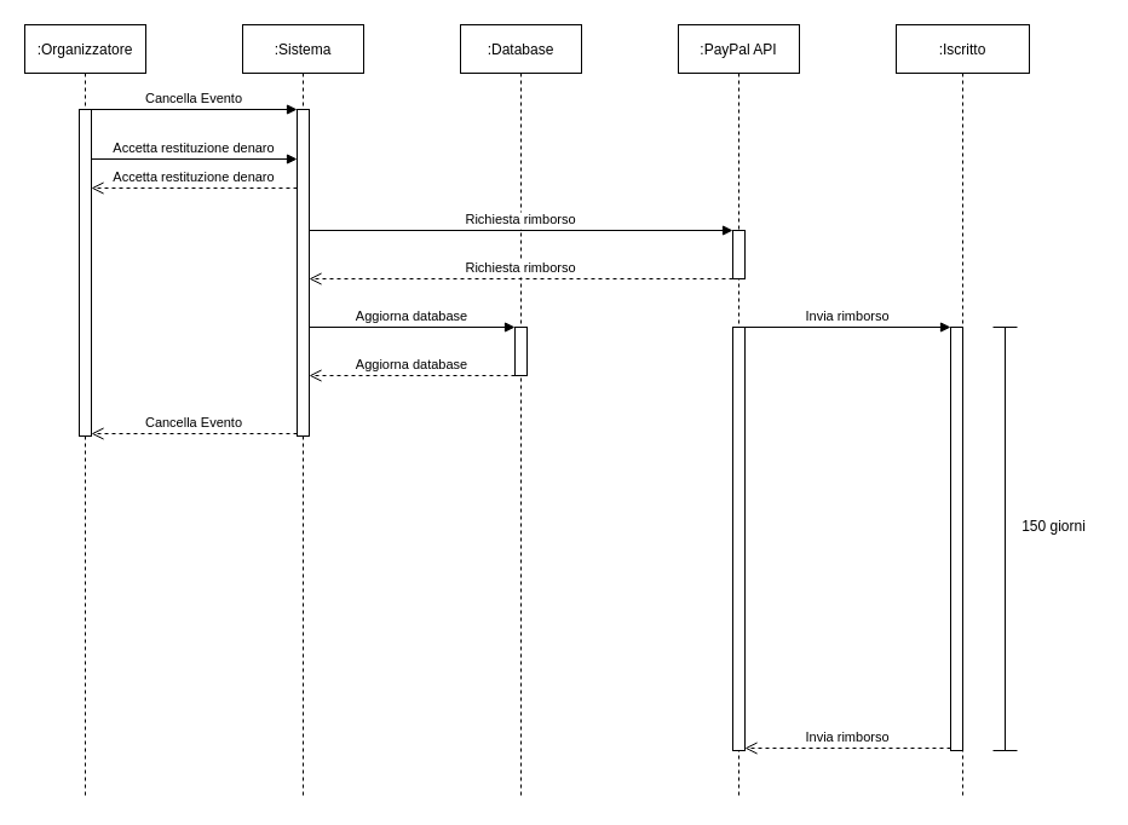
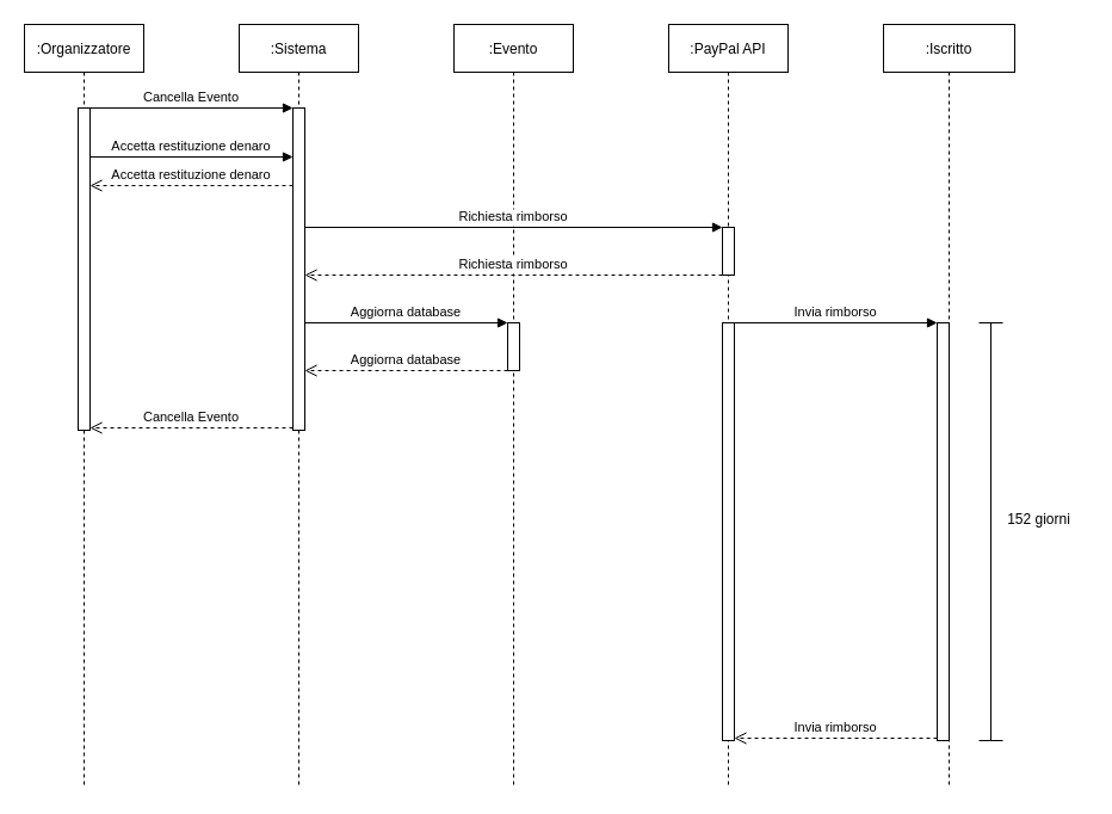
  <mxCell id="0" />
  <mxCell id="1" parent="0" />
  <mxCell id="2" value=":Organizzatore" style="shape=umlLifeline;perimeter=lifelinePerimeter;container=1;collapsible=0;recursiveResize=0;rounded=0;shadow=0;strokeWidth=1;" parent="1" vertex="1"><mxGeometry x="20" y="20" width="100" height="640" as="geometry" /></mxCell>
  <mxCell id="3" value="" style="points=[];perimeter=orthogonalPerimeter;rounded=0;shadow=0;strokeWidth=1;" parent="2" vertex="1"><mxGeometry x="45" y="70" width="10" height="270" as="geometry" /></mxCell>
  <mxCell id="4" value=":Sistema" style="shape=umlLifeline;perimeter=lifelinePerimeter;container=1;collapsible=0;recursiveResize=0;rounded=0;shadow=0;strokeWidth=1;" parent="1" vertex="1"><mxGeometry x="200" y="20" width="100" height="640" as="geometry" /></mxCell>
  <mxCell id="5" value="" style="points=[];perimeter=orthogonalPerimeter;rounded=0;shadow=0;strokeWidth=1;" parent="4" vertex="1"><mxGeometry x="45" y="70" width="10" height="270" as="geometry" /></mxCell>
  <mxCell id="6" value="Cancella Evento" style="verticalAlign=bottom;endArrow=open;dashed=1;endSize=8;shadow=0;strokeWidth=1;" parent="1" edge="1"><mxGeometry relative="1" as="geometry"><mxPoint x="75" y="358" as="targetPoint" /><mxPoint x="245" y="358" as="sourcePoint" /></mxGeometry></mxCell>
  <mxCell id="7" value="Cancella Evento" style="verticalAlign=bottom;endArrow=block;entryX=0;entryY=0;shadow=0;strokeWidth=1;" parent="1" source="3" target="5" edge="1"><mxGeometry relative="1" as="geometry"><mxPoint x="175" y="100" as="sourcePoint" /></mxGeometry></mxCell>
  <mxCell id="8" value=":Iscritto" style="shape=umlLifeline;perimeter=lifelinePerimeter;container=1;collapsible=0;recursiveResize=0;rounded=0;shadow=0;strokeWidth=1;" vertex="1" parent="1"><mxGeometry x="740" y="20" width="110" height="640" as="geometry" /></mxCell>
  <mxCell id="9" value="" style="points=[];perimeter=orthogonalPerimeter;rounded=0;shadow=0;strokeWidth=1;" vertex="1" parent="8"><mxGeometry x="45" y="250" width="10" height="350" as="geometry" /></mxCell>
  <mxCell id="10" value="" style="shape=crossbar;whiteSpace=wrap;html=1;rounded=1;direction=south;" vertex="1" parent="8"><mxGeometry x="80" y="250" width="20" height="350" as="geometry" /></mxCell>
- <mxCell id="11" value=":Database" style="shape=umlLifeline;perimeter=lifelinePerimeter;container=1;collapsible=0;recursiveResize=0;rounded=0;shadow=0;strokeWidth=1;" vertex="1" parent="1"><mxGeometry x="380" y="20" width="100" height="640" as="geometry" /></mxCell>
+ <mxCell id="11" value=":Evento" style="shape=umlLifeline;perimeter=lifelinePerimeter;container=1;collapsible=0;recursiveResize=0;rounded=0;shadow=0;strokeWidth=1;" vertex="1" parent="1"><mxGeometry x="380" y="20" width="100" height="640" as="geometry" /></mxCell>
  <mxCell id="12" value="" style="points=[];perimeter=orthogonalPerimeter;rounded=0;shadow=0;strokeWidth=1;" vertex="1" parent="11"><mxGeometry x="45" y="250" width="10" height="40" as="geometry" /></mxCell>
  <mxCell id="13" value="Accetta restituzione denaro" style="verticalAlign=bottom;endArrow=block;shadow=0;strokeWidth=1;" edge="1" parent="1"><mxGeometry relative="1" as="geometry"><mxPoint x="75" y="131" as="sourcePoint" /><mxPoint x="245" y="131" as="targetPoint" /></mxGeometry></mxCell>
  <mxCell id="14" value="Accetta restituzione denaro" style="verticalAlign=bottom;endArrow=open;dashed=1;endSize=8;shadow=0;strokeWidth=1;" edge="1" parent="1"><mxGeometry relative="1" as="geometry"><mxPoint x="75" y="155" as="targetPoint" /><mxPoint x="245" y="155" as="sourcePoint" /></mxGeometry></mxCell>
  <mxCell id="15" value=":PayPal API" style="shape=umlLifeline;perimeter=lifelinePerimeter;container=1;collapsible=0;recursiveResize=0;rounded=0;shadow=0;strokeWidth=1;" vertex="1" parent="1"><mxGeometry x="560" y="20" width="100" height="640" as="geometry" /></mxCell>
  <mxCell id="16" value="" style="points=[];perimeter=orthogonalPerimeter;rounded=0;shadow=0;strokeWidth=1;" vertex="1" parent="15"><mxGeometry x="45" y="170" width="10" height="40" as="geometry" /></mxCell>
  <mxCell id="17" value="" style="points=[];perimeter=orthogonalPerimeter;rounded=0;shadow=0;strokeWidth=1;" vertex="1" parent="15"><mxGeometry x="45" y="250" width="10" height="350" as="geometry" /></mxCell>
  <mxCell id="18" value="Richiesta rimborso" style="verticalAlign=bottom;endArrow=block;shadow=0;strokeWidth=1;" edge="1" parent="1"><mxGeometry relative="1" as="geometry"><mxPoint x="255" y="190" as="sourcePoint" /><mxPoint x="605" y="190" as="targetPoint" /></mxGeometry></mxCell>
  <mxCell id="19" value="Richiesta rimborso" style="verticalAlign=bottom;endArrow=open;dashed=1;endSize=8;shadow=0;strokeWidth=1;" edge="1" parent="1"><mxGeometry relative="1" as="geometry"><mxPoint x="255" y="230" as="targetPoint" /><mxPoint x="605" y="230" as="sourcePoint" /></mxGeometry></mxCell>
  <mxCell id="20" value="Invia rimborso" style="verticalAlign=bottom;endArrow=block;shadow=0;strokeWidth=1;" edge="1" parent="1"><mxGeometry relative="1" as="geometry"><mxPoint x="615" y="270" as="sourcePoint" /><mxPoint x="785" y="270" as="targetPoint" /></mxGeometry></mxCell>
  <mxCell id="21" value="Invia rimborso" style="verticalAlign=bottom;endArrow=open;dashed=1;endSize=8;shadow=0;strokeWidth=1;" edge="1" parent="1"><mxGeometry relative="1" as="geometry"><mxPoint x="615" y="618" as="targetPoint" /><mxPoint x="785" y="618" as="sourcePoint" /></mxGeometry></mxCell>
  <mxCell id="22" value="Aggiorna database" style="verticalAlign=bottom;endArrow=block;shadow=0;strokeWidth=1;" edge="1" parent="1"><mxGeometry relative="1" as="geometry"><mxPoint x="255" y="270" as="sourcePoint" /><mxPoint x="425" y="270" as="targetPoint" /></mxGeometry></mxCell>
  <mxCell id="23" value="Aggiorna database" style="verticalAlign=bottom;endArrow=open;dashed=1;endSize=8;shadow=0;strokeWidth=1;" edge="1" parent="1"><mxGeometry relative="1" as="geometry"><mxPoint x="255" y="310" as="targetPoint" /><mxPoint x="425" y="310" as="sourcePoint" /></mxGeometry></mxCell>
- <mxCell id="24" value="150 giorni" style="text;html=1;align=center;verticalAlign=middle;resizable=0;points=[];autosize=1;strokeColor=none;fillColor=none;" vertex="1" parent="1"><mxGeometry x="830" y="420" width="80" height="30" as="geometry" /></mxCell>
+ <mxCell id="24" value="152 giorni" style="text;html=1;align=center;verticalAlign=middle;resizable=0;points=[];autosize=1;strokeColor=none;fillColor=none;" vertex="1" parent="1"><mxGeometry x="830" y="420" width="80" height="30" as="geometry" /></mxCell>
